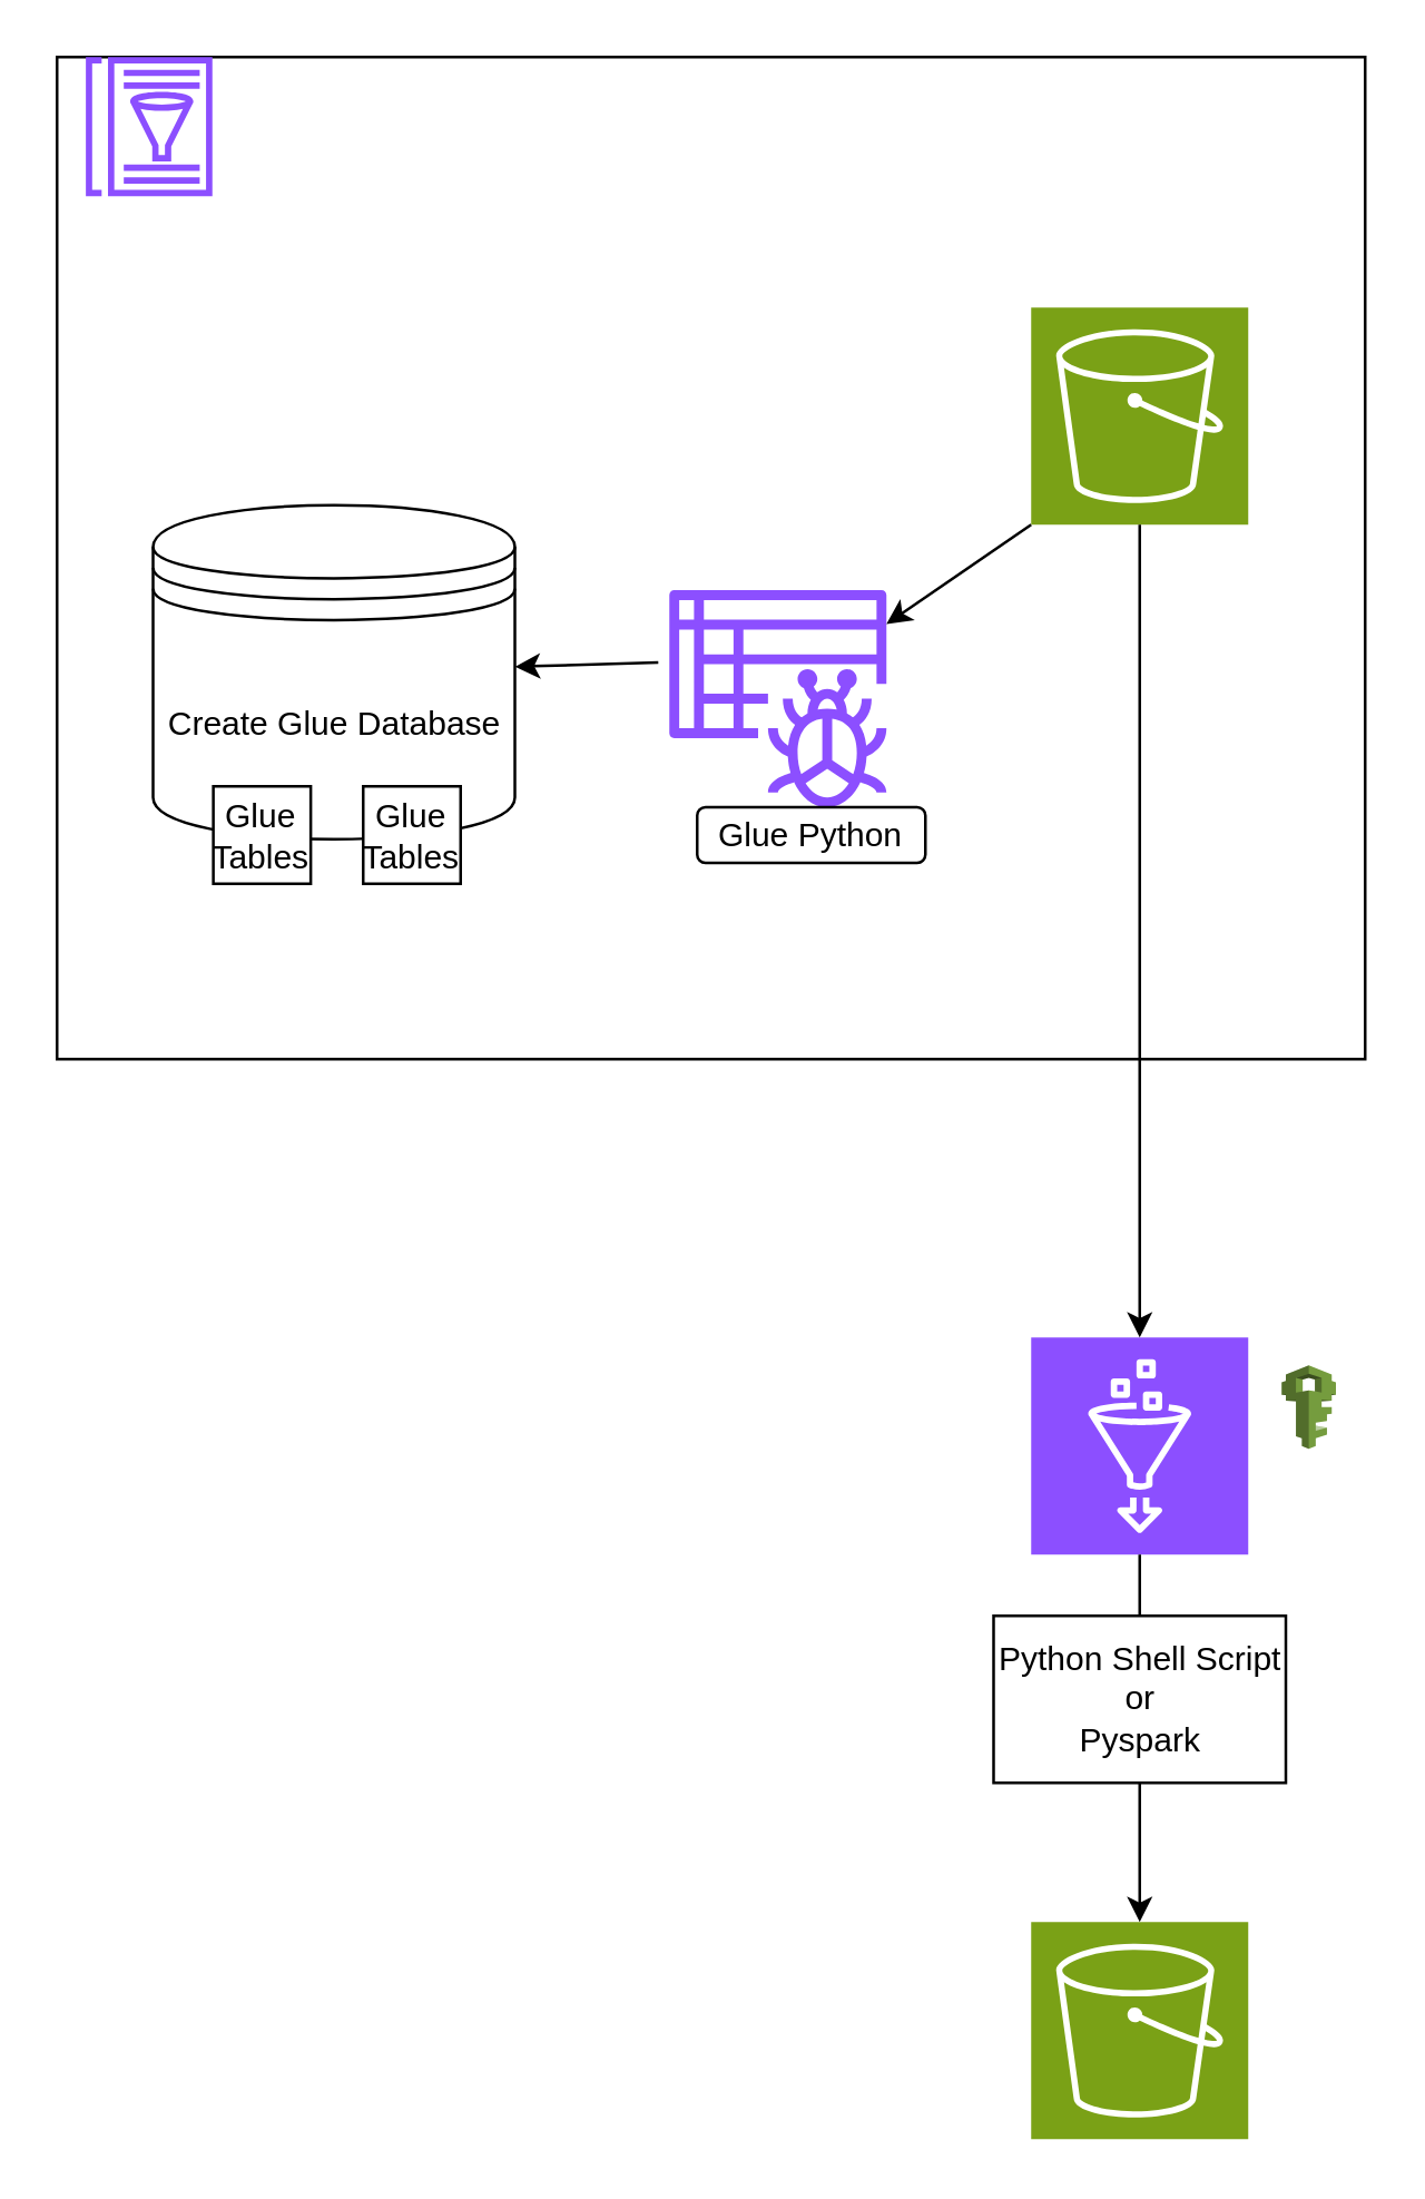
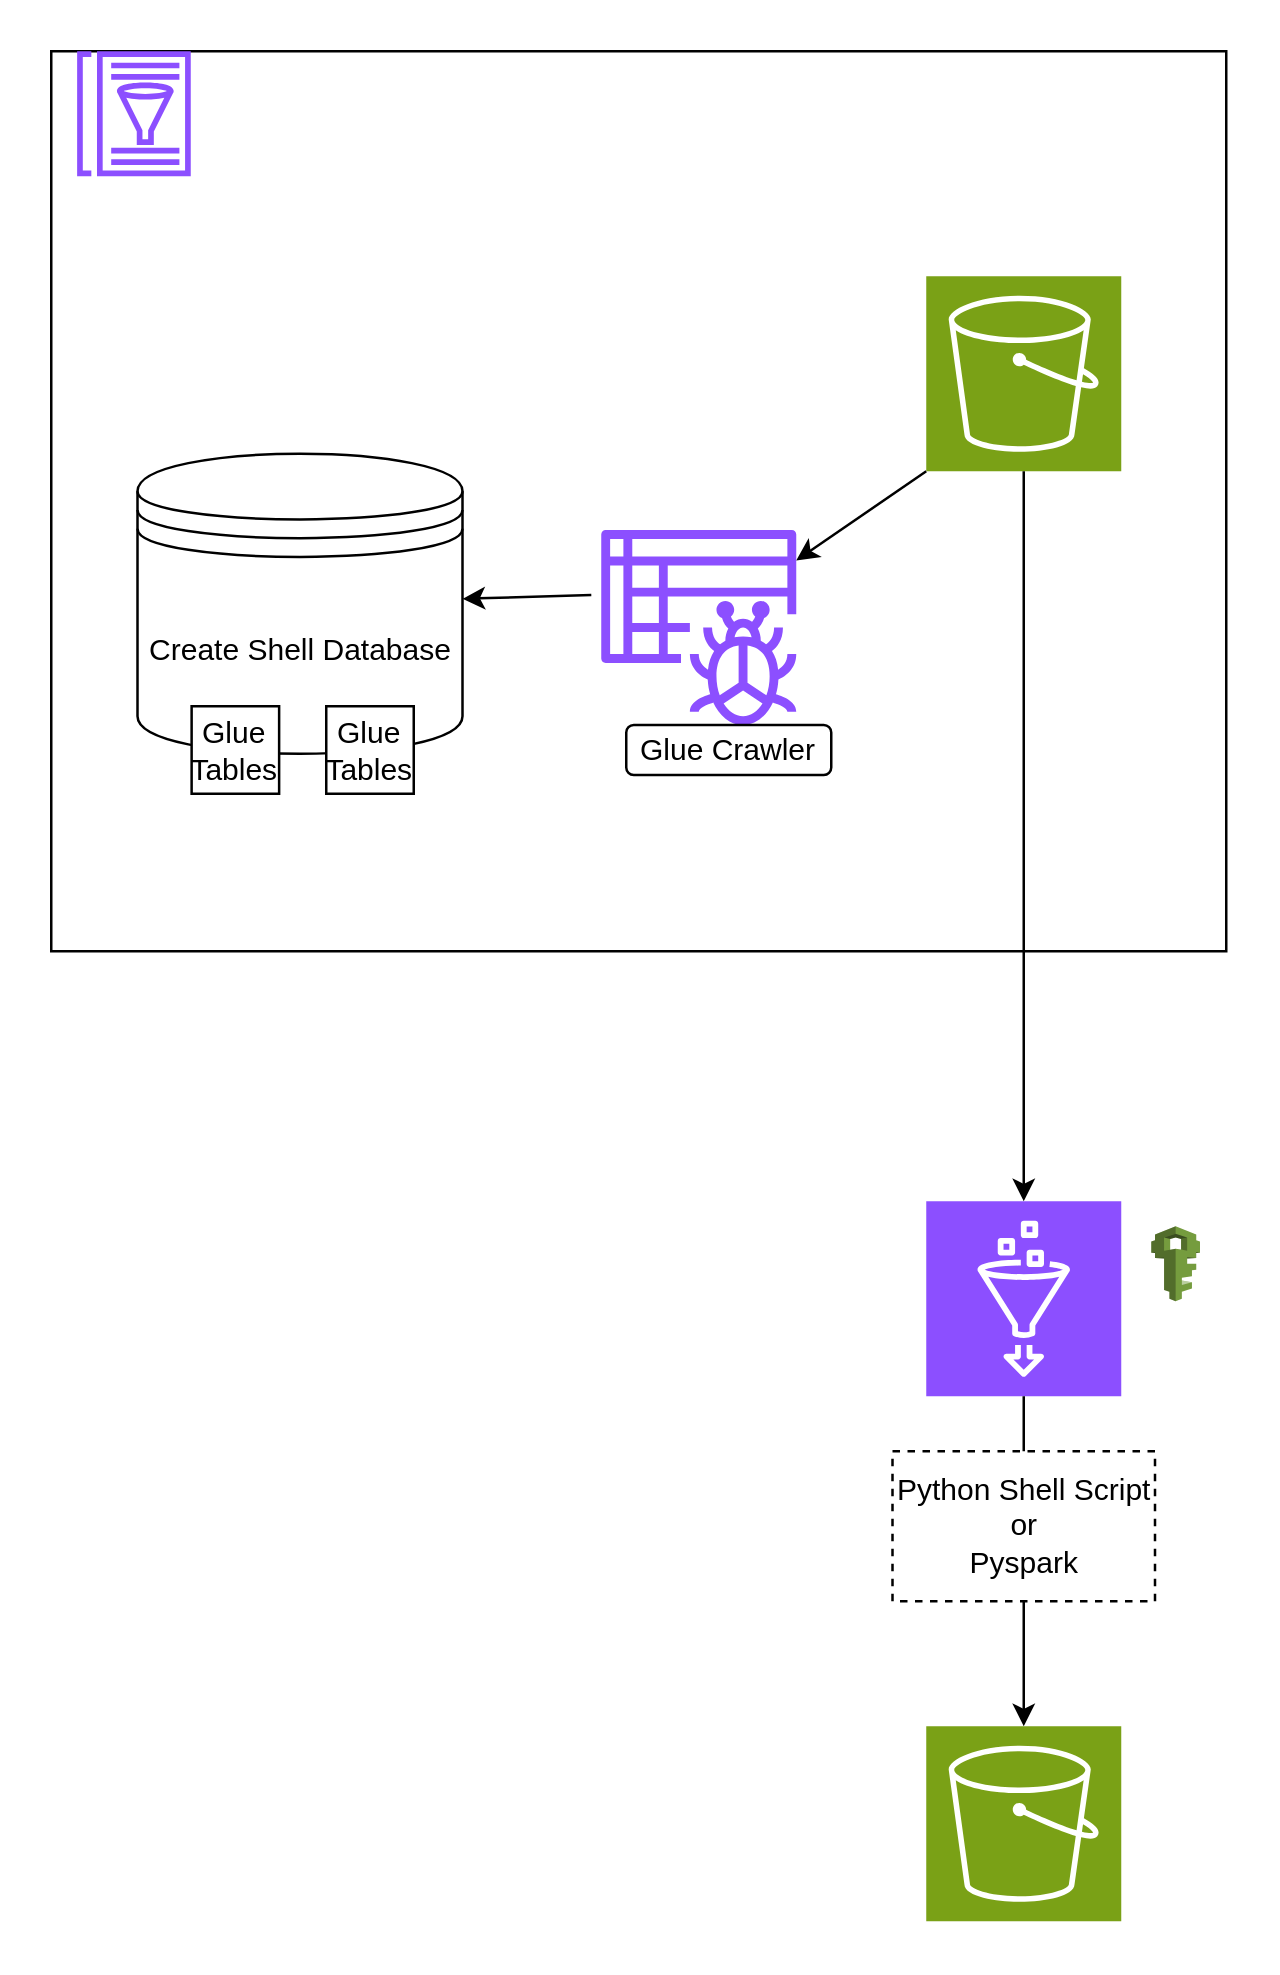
  <mxCell id="0" />
  <mxCell id="1" parent="0" />
  <mxCell id="2" value="" style="rounded=0;whiteSpace=wrap;html=1;" vertex="1" parent="1"><mxGeometry x="20" width="470" height="360" as="geometry" y="20" /></mxCell>
- <mxCell id="3" value="Create Glue Database" style="shape=datastore;whiteSpace=wrap;html=1;" vertex="1" parent="1"><mxGeometry x="54.5" y="181" width="130" height="120" as="geometry" /></mxCell>
+ <mxCell id="3" value="Create Shell Database" style="shape=datastore;whiteSpace=wrap;html=1;" vertex="1" parent="1"><mxGeometry x="54.5" y="181" width="130" height="120" as="geometry" /></mxCell>
  <mxCell id="4" value="Glue Tables" style="whiteSpace=wrap;html=1;aspect=fixed;" vertex="1" parent="1"><mxGeometry x="76.15" y="282" width="35" height="35" as="geometry" /></mxCell>
  <mxCell id="5" value="Glue Tables" style="whiteSpace=wrap;html=1;aspect=fixed;" vertex="1" parent="1"><mxGeometry x="130" y="282" width="35" height="35" as="geometry" /></mxCell>
  <mxCell id="6" value="" style="sketch=0;outlineConnect=0;fontColor=#232F3E;gradientColor=none;fillColor=#8C4FFF;strokeColor=none;dashed=0;verticalLabelPosition=bottom;verticalAlign=top;align=center;html=1;fontSize=12;fontStyle=0;aspect=fixed;pointerEvents=1;shape=mxgraph.aws4.glue_data_catalog;" vertex="1" parent="1"><mxGeometry x="30" width="46.15" height="50" as="geometry" y="20" /></mxCell>
  <mxCell id="7" value="" style="sketch=0;outlineConnect=0;fontColor=#232F3E;gradientColor=none;fillColor=#8C4FFF;strokeColor=none;dashed=0;verticalLabelPosition=bottom;verticalAlign=top;align=center;html=1;fontSize=12;fontStyle=0;aspect=fixed;pointerEvents=1;shape=mxgraph.aws4.glue_crawlers;" vertex="1" parent="1"><mxGeometry x="240" y="211.5" width="78" height="78" as="geometry" /></mxCell>
- <mxCell id="8" value="Glue Python" style="rounded=1;whiteSpace=wrap;html=1;" vertex="1" parent="1"><mxGeometry x="250" y="289.5" width="82" height="20" as="geometry" /></mxCell>
+ <mxCell id="8" value="Glue Crawler" style="rounded=1;whiteSpace=wrap;html=1;" vertex="1" parent="1"><mxGeometry x="250" y="289.5" width="82" height="20" as="geometry" /></mxCell>
  <mxCell id="9" value="" style="sketch=0;points=[[0,0,0],[0.25,0,0],[0.5,0,0],[0.75,0,0],[1,0,0],[0,1,0],[0.25,1,0],[0.5,1,0],[0.75,1,0],[1,1,0],[0,0.25,0],[0,0.5,0],[0,0.75,0],[1,0.25,0],[1,0.5,0],[1,0.75,0]];outlineConnect=0;fontColor=#232F3E;fillColor=#7AA116;strokeColor=#ffffff;dashed=0;verticalLabelPosition=bottom;verticalAlign=top;align=center;html=1;fontSize=12;fontStyle=0;aspect=fixed;shape=mxgraph.aws4.resourceIcon;resIcon=mxgraph.aws4.s3;" vertex="1" parent="1"><mxGeometry x="370" y="110" width="78" height="78" as="geometry" /></mxCell>
  <mxCell id="10" value="" style="endArrow=classic;html=1;rounded=0;exitX=0;exitY=1;exitDx=0;exitDy=0;exitPerimeter=0;" edge="1" parent="1" source="9" target="7"><mxGeometry width="50" height="50" relative="1" as="geometry"><mxPoint x="430" y="240" as="sourcePoint" /><mxPoint x="480" y="190" as="targetPoint" /></mxGeometry></mxCell>
  <mxCell id="11" value="" style="endArrow=classic;html=1;rounded=0;exitX=-0.051;exitY=0.333;exitDx=0;exitDy=0;exitPerimeter=0;" edge="1" parent="1" source="7" target="3"><mxGeometry width="50" height="50" relative="1" as="geometry"><mxPoint x="330" y="270" as="sourcePoint" /><mxPoint x="380" y="220" as="targetPoint" /></mxGeometry></mxCell>
  <mxCell id="12" value="" style="sketch=0;points=[[0,0,0],[0.25,0,0],[0.5,0,0],[0.75,0,0],[1,0,0],[0,1,0],[0.25,1,0],[0.5,1,0],[0.75,1,0],[1,1,0],[0,0.25,0],[0,0.5,0],[0,0.75,0],[1,0.25,0],[1,0.5,0],[1,0.75,0]];outlineConnect=0;fontColor=#232F3E;fillColor=#8C4FFF;strokeColor=#ffffff;dashed=0;verticalLabelPosition=bottom;verticalAlign=top;align=center;html=1;fontSize=12;fontStyle=0;aspect=fixed;shape=mxgraph.aws4.resourceIcon;resIcon=mxgraph.aws4.glue;" vertex="1" parent="1"><mxGeometry x="370" y="480" width="78" height="78" as="geometry" /></mxCell>
  <mxCell id="13" value="" style="endArrow=classic;html=1;rounded=0;exitX=0.5;exitY=1;exitDx=0;exitDy=0;exitPerimeter=0;" edge="1" parent="1" source="12"><mxGeometry width="50" height="50" relative="1" as="geometry"><mxPoint x="330" y="470" as="sourcePoint" /><mxPoint x="409" y="690" as="targetPoint" /></mxGeometry></mxCell>
- <mxCell id="14" value="Python Shell Script&lt;div&gt;or&lt;/div&gt;&lt;div&gt;Pyspark&lt;/div&gt;" style="rounded=0;whiteSpace=wrap;html=1;" vertex="1" parent="1"><mxGeometry x="356.5" y="580" width="105" height="60" as="geometry" /></mxCell>
+ <mxCell id="14" value="Python Shell Script&lt;div&gt;or&lt;/div&gt;&lt;div&gt;Pyspark&lt;/div&gt;" style="rounded=0;whiteSpace=wrap;html=1;dashed=1;" vertex="1" parent="1"><mxGeometry x="356.5" y="580" width="105" height="60" as="geometry" /></mxCell>
  <mxCell id="15" value="" style="endArrow=classic;html=1;rounded=0;exitX=0.5;exitY=1;exitDx=0;exitDy=0;exitPerimeter=0;entryX=0.5;entryY=0;entryDx=0;entryDy=0;entryPerimeter=0;" edge="1" parent="1" source="9" target="12"><mxGeometry width="50" height="50" relative="1" as="geometry"><mxPoint x="330" y="270" as="sourcePoint" /><mxPoint x="380" y="220" as="targetPoint" /></mxGeometry></mxCell>
  <mxCell id="16" value="" style="sketch=0;points=[[0,0,0],[0.25,0,0],[0.5,0,0],[0.75,0,0],[1,0,0],[0,1,0],[0.25,1,0],[0.5,1,0],[0.75,1,0],[1,1,0],[0,0.25,0],[0,0.5,0],[0,0.75,0],[1,0.25,0],[1,0.5,0],[1,0.75,0]];outlineConnect=0;fontColor=#232F3E;fillColor=#7AA116;strokeColor=#ffffff;dashed=0;verticalLabelPosition=bottom;verticalAlign=top;align=center;html=1;fontSize=12;fontStyle=0;aspect=fixed;shape=mxgraph.aws4.resourceIcon;resIcon=mxgraph.aws4.s3;" vertex="1" parent="1"><mxGeometry x="370" y="690" width="78" height="78" as="geometry" /></mxCell>
  <mxCell id="17" value="" style="outlineConnect=0;dashed=0;verticalLabelPosition=bottom;verticalAlign=top;align=center;html=1;shape=mxgraph.aws3.iam;fillColor=#759C3E;gradientColor=none;" vertex="1" parent="1"><mxGeometry x="460" y="490" width="19.5" height="30" as="geometry" /></mxCell>
